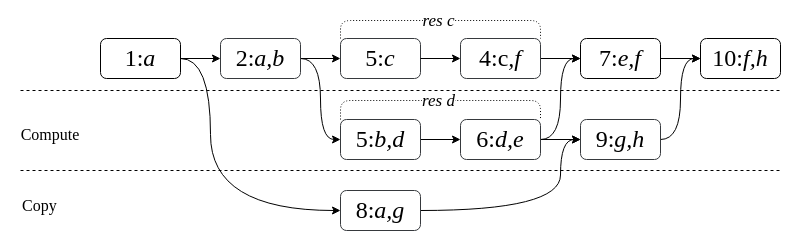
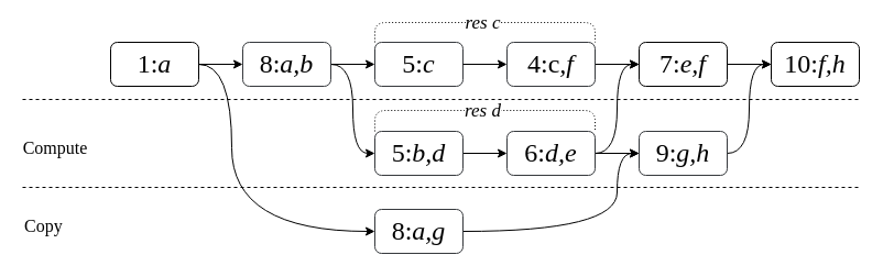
  <mxCell id="0" />
  <mxCell id="1" parent="0" />
  <mxCell id="2" value="" style="edgeStyle=orthogonalEdgeStyle;rounded=0;orthogonalLoop=1;jettySize=auto;html=1;" parent="1" source="4" target="7" edge="1"><mxGeometry relative="1" as="geometry" /></mxCell>
  <mxCell id="3" style="edgeStyle=orthogonalEdgeStyle;rounded=0;orthogonalLoop=1;jettySize=auto;html=1;exitX=1;exitY=0.5;exitDx=0;exitDy=0;entryX=0;entryY=0.5;entryDx=0;entryDy=0;curved=1;" edge="1" parent="1" source="4" target="20"><mxGeometry relative="1" as="geometry"><Array as="points"><mxPoint x="210" y="58" /><mxPoint x="210" y="210" /></Array></mxGeometry></mxCell>
  <mxCell id="4" value="1:&lt;i&gt;a&lt;/i&gt;" style="rounded=1;whiteSpace=wrap;html=1;fontFamily=Times New Roman;fontSize=24;" parent="1" vertex="1"><mxGeometry x="100" y="38" width="80" height="40" as="geometry" /></mxCell>
  <mxCell id="5" value="" style="edgeStyle=orthogonalEdgeStyle;rounded=0;orthogonalLoop=1;jettySize=auto;html=1;" parent="1" source="7" target="9" edge="1"><mxGeometry relative="1" as="geometry" /></mxCell>
  <mxCell id="6" style="edgeStyle=orthogonalEdgeStyle;rounded=0;orthogonalLoop=1;jettySize=auto;html=1;exitX=1;exitY=0.5;exitDx=0;exitDy=0;entryX=0;entryY=0.5;entryDx=0;entryDy=0;curved=1;" parent="1" source="7" target="13" edge="1"><mxGeometry relative="1" as="geometry" /></mxCell>
- <mxCell id="7" value="2:&lt;i&gt;a,b&lt;/i&gt;" style="rounded=1;whiteSpace=wrap;html=1;fontFamily=Times New Roman;fontSize=24;labelBackgroundColor=none;fillColor=none;strokeColor=#36393d;" parent="1" vertex="1"><mxGeometry x="220" y="38" width="80" height="40" as="geometry" /></mxCell>
+ <mxCell id="7" value="8:&lt;i&gt;a,b&lt;/i&gt;" style="rounded=1;whiteSpace=wrap;html=1;fontFamily=Times New Roman;fontSize=24;labelBackgroundColor=none;fillColor=none;strokeColor=#36393d;" parent="1" vertex="1"><mxGeometry x="220" y="38" width="80" height="40" as="geometry" /></mxCell>
  <mxCell id="8" value="" style="edgeStyle=orthogonalEdgeStyle;rounded=0;orthogonalLoop=1;jettySize=auto;html=1;" parent="1" source="27" target="11" edge="1"><mxGeometry relative="1" as="geometry" /></mxCell>
  <mxCell id="9" value="5:&lt;i&gt;c&lt;/i&gt;" style="rounded=1;whiteSpace=wrap;html=1;fontFamily=Times New Roman;fontSize=24;fillColor=none;strokeColor=#36393d;" parent="1" vertex="1"><mxGeometry x="340" y="38" width="80" height="40" as="geometry" /></mxCell>
  <mxCell id="10" value="" style="edgeStyle=orthogonalEdgeStyle;rounded=0;orthogonalLoop=1;jettySize=auto;html=1;" parent="1" source="11" target="23" edge="1"><mxGeometry relative="1" as="geometry" /></mxCell>
  <mxCell id="11" value="7:&lt;i style=&quot;border-color: var(--border-color);&quot;&gt;e,&lt;/i&gt;&lt;i&gt;f&lt;/i&gt;" style="rounded=1;whiteSpace=wrap;html=1;fontFamily=Times New Roman;fontSize=24;" parent="1" vertex="1"><mxGeometry x="580" y="38" width="80" height="40" as="geometry" /></mxCell>
  <mxCell id="12" value="" style="edgeStyle=orthogonalEdgeStyle;rounded=0;orthogonalLoop=1;jettySize=auto;html=1;" parent="1" source="13" target="16" edge="1"><mxGeometry relative="1" as="geometry" /></mxCell>
  <mxCell id="13" value="5:&lt;i&gt;b,d&lt;/i&gt;" style="rounded=1;whiteSpace=wrap;html=1;fontFamily=Times New Roman;fontSize=24;fillColor=none;strokeColor=#36393d;" parent="1" vertex="1"><mxGeometry x="340" y="119" width="80" height="40" as="geometry" /></mxCell>
  <mxCell id="14" style="edgeStyle=orthogonalEdgeStyle;rounded=0;orthogonalLoop=1;jettySize=auto;html=1;entryX=0;entryY=0.5;entryDx=0;entryDy=0;curved=1;" parent="1" source="16" target="11" edge="1"><mxGeometry relative="1" as="geometry" /></mxCell>
  <mxCell id="15" value="" style="edgeStyle=orthogonalEdgeStyle;rounded=0;orthogonalLoop=1;jettySize=auto;html=1;" parent="1" source="16" target="25" edge="1"><mxGeometry relative="1" as="geometry" /></mxCell>
  <mxCell id="16" value="6:&lt;i style=&quot;border-color: var(--border-color);&quot;&gt;d,&lt;/i&gt;&lt;i&gt;e&lt;/i&gt;" style="rounded=1;whiteSpace=wrap;html=1;fontFamily=Times New Roman;fontSize=24;fillColor=none;strokeColor=#36393d;" parent="1" vertex="1"><mxGeometry x="460" y="119" width="80" height="40" as="geometry" /></mxCell>
  <mxCell id="17" value="" style="endArrow=none;dashed=1;html=1;rounded=0;" parent="1" edge="1"><mxGeometry width="50" height="50" relative="1" as="geometry"><mxPoint x="20" y="90" as="sourcePoint" /><mxPoint x="780" y="90" as="targetPoint" /></mxGeometry></mxCell>
  <mxCell id="18" value="Compute" style="text;html=1;strokeColor=none;fillColor=none;align=center;verticalAlign=middle;whiteSpace=wrap;rounded=0;fontFamily=Times New Roman;fontSize=16;" parent="1" vertex="1"><mxGeometry x="20" y="119" width="60" height="30" as="geometry" /></mxCell>
  <mxCell id="19" style="edgeStyle=orthogonalEdgeStyle;rounded=0;orthogonalLoop=1;jettySize=auto;html=1;exitX=1;exitY=0.5;exitDx=0;exitDy=0;entryX=0;entryY=0.5;entryDx=0;entryDy=0;curved=1;" edge="1" parent="1" source="20" target="25"><mxGeometry relative="1" as="geometry"><Array as="points"><mxPoint x="560" y="210" /><mxPoint x="560" y="139" /></Array></mxGeometry></mxCell>
  <mxCell id="20" value="8:&lt;i&gt;a,g&lt;/i&gt;" style="rounded=1;whiteSpace=wrap;html=1;fontFamily=Times New Roman;fontSize=24;fillColor=none;strokeColor=#36393d;" parent="1" vertex="1"><mxGeometry x="340" y="190" width="80" height="40" as="geometry" /></mxCell>
  <mxCell id="21" value="" style="endArrow=none;dashed=1;html=1;rounded=0;" parent="1" edge="1"><mxGeometry width="50" height="50" relative="1" as="geometry"><mxPoint x="20" y="170" as="sourcePoint" /><mxPoint x="780" y="170" as="targetPoint" /></mxGeometry></mxCell>
  <mxCell id="22" value="Copy" style="text;html=1;strokeColor=none;fillColor=none;align=left;verticalAlign=middle;whiteSpace=wrap;rounded=0;fontFamily=Times New Roman;fontSize=16;" parent="1" vertex="1"><mxGeometry x="20" y="190" width="60" height="30" as="geometry" /></mxCell>
  <mxCell id="23" value="10:&lt;i&gt;f,h&lt;/i&gt;" style="rounded=1;whiteSpace=wrap;html=1;fontFamily=Times New Roman;fontSize=24;" parent="1" vertex="1"><mxGeometry x="700" y="38" width="80" height="40" as="geometry" /></mxCell>
  <mxCell id="24" style="edgeStyle=orthogonalEdgeStyle;rounded=0;orthogonalLoop=1;jettySize=auto;html=1;entryX=0;entryY=0.5;entryDx=0;entryDy=0;curved=1;" parent="1" source="25" target="23" edge="1"><mxGeometry relative="1" as="geometry" /></mxCell>
  <mxCell id="25" value="9:&lt;i&gt;g,h&lt;/i&gt;" style="rounded=1;whiteSpace=wrap;html=1;fontFamily=Times New Roman;fontSize=24;fillColor=none;strokeColor=#36393d;" parent="1" vertex="1"><mxGeometry x="580" y="119" width="80" height="40" as="geometry" /></mxCell>
  <mxCell id="26" value="" style="edgeStyle=orthogonalEdgeStyle;rounded=0;orthogonalLoop=1;jettySize=auto;html=1;" edge="1" parent="1" source="9" target="27"><mxGeometry relative="1" as="geometry"><mxPoint x="420" y="58" as="sourcePoint" /><mxPoint x="580" y="58" as="targetPoint" /></mxGeometry></mxCell>
  <mxCell id="27" value="4:c&lt;i style=&quot;border-color: var(--border-color);&quot;&gt;,f&lt;/i&gt;" style="rounded=1;whiteSpace=wrap;html=1;fontFamily=Times New Roman;fontSize=24;fillColor=none;strokeColor=#36393d;" vertex="1" parent="1"><mxGeometry x="460" y="38" width="80" height="40" as="geometry" /></mxCell>
  <mxCell id="28" value="" style="endArrow=none;html=1;rounded=1;exitX=0;exitY=0;exitDx=0;exitDy=0;entryX=1;entryY=0;entryDx=0;entryDy=0;curved=0;endFill=0;dashed=1;dashPattern=1 2;" edge="1" parent="1"><mxGeometry relative="1" as="geometry"><mxPoint x="340" y="38" as="sourcePoint" /><mxPoint x="540" y="38" as="targetPoint" /><Array as="points"><mxPoint x="340" y="20" /><mxPoint x="540" y="20" /></Array></mxGeometry></mxCell>
  <mxCell id="29" value="res c" style="edgeLabel;resizable=0;html=1;align=center;verticalAlign=middle;fontStyle=2;fontSize=17;fontFamily=Times New Roman;" connectable="0" vertex="1" parent="28"><mxGeometry relative="1" as="geometry"><mxPoint x="-3" as="offset" /></mxGeometry></mxCell>
  <mxCell id="30" value="" style="endArrow=none;html=1;rounded=1;exitX=0;exitY=0;exitDx=0;exitDy=0;entryX=1;entryY=0;entryDx=0;entryDy=0;curved=0;endFill=0;dashed=1;dashPattern=1 2;" edge="1" parent="1"><mxGeometry relative="1" as="geometry"><mxPoint x="340" y="119" as="sourcePoint" /><mxPoint x="540" y="119" as="targetPoint" /><Array as="points"><mxPoint x="340" y="100" /><mxPoint x="540" y="100" /></Array></mxGeometry></mxCell>
  <mxCell id="31" value="res d" style="edgeLabel;resizable=0;html=1;align=center;verticalAlign=middle;fontStyle=2;fontSize=17;fontFamily=Times New Roman;" connectable="0" vertex="1" parent="30"><mxGeometry relative="1" as="geometry"><mxPoint x="-3" as="offset" /></mxGeometry></mxCell>
